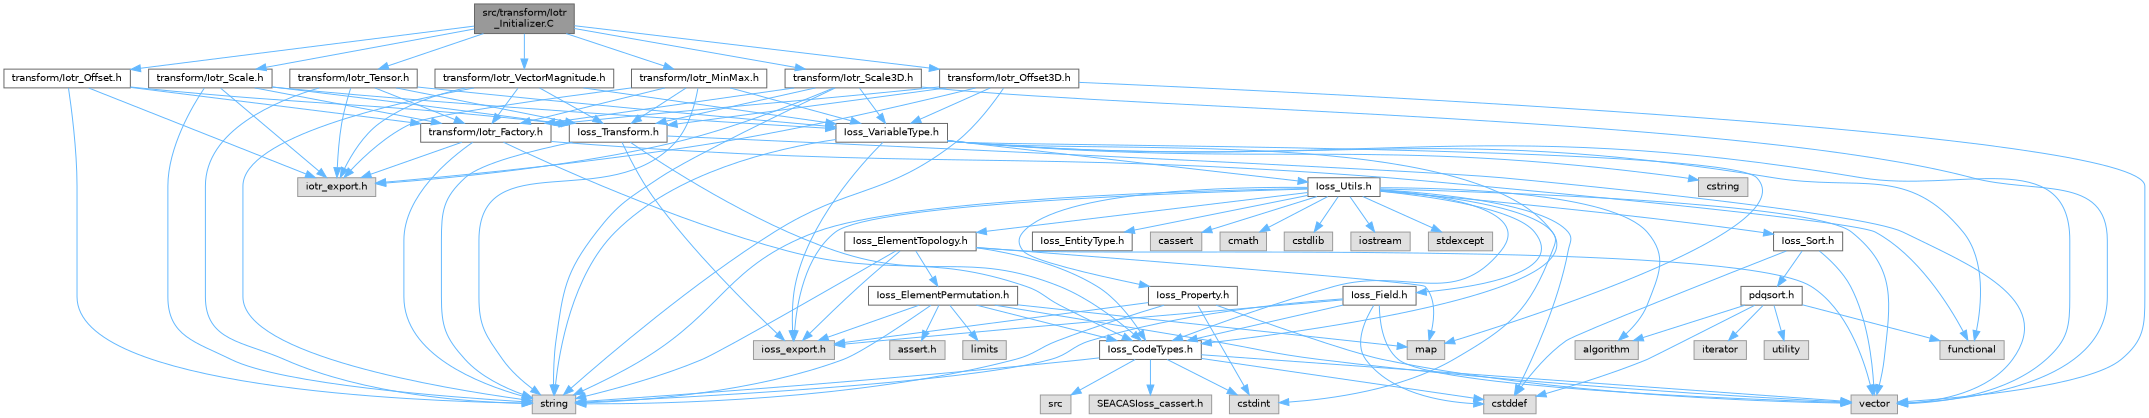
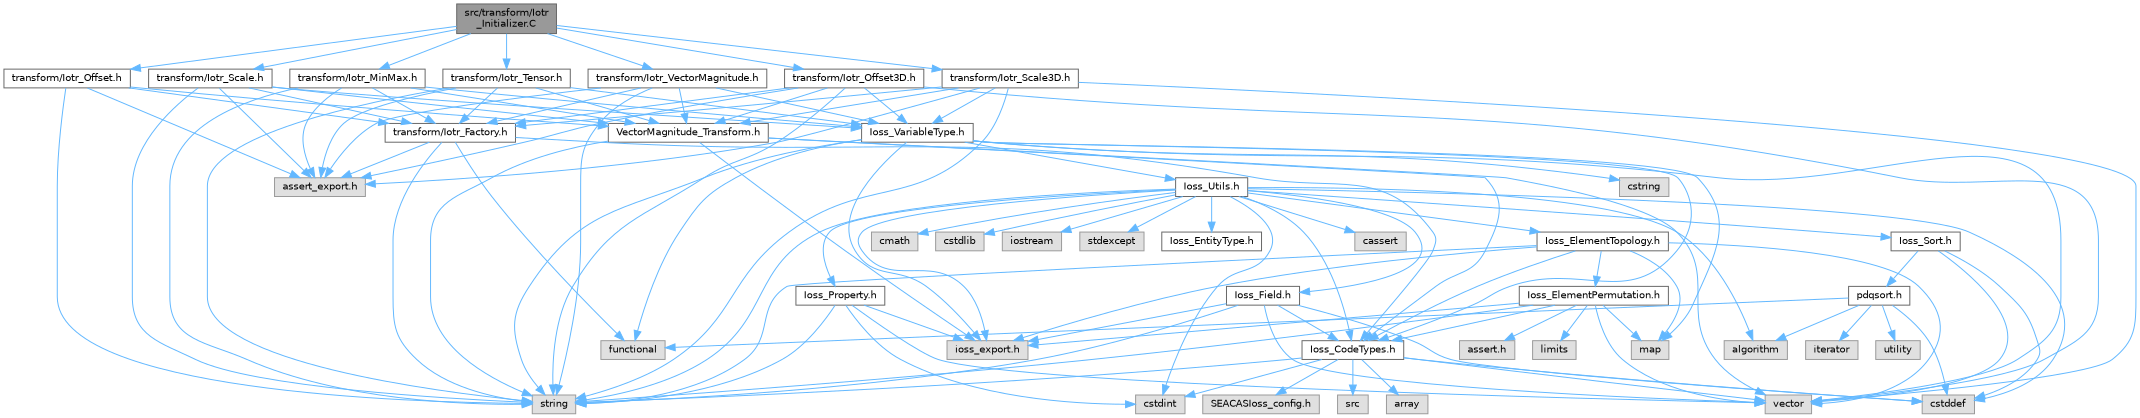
  digraph {
    node [color=grey60 fillcolor="#E0E0E0" fontname=Helvetica fontsize=10 shape=box style=filled]
    edge [color=steelblue1 fontname=Helvetica fontsize=10 labelfontname=Helvetica labelfontsize=10 style=solid]
    n1 [color=gray40 fillcolor=grey60 fontcolor=black height=0.2 label="src/transform/Iotr\l_Initializer.C" width=0.4]
    n2 [color=grey40 fillcolor=white height=0.2 label="transform/Iotr_MinMax.h" width=0.4]
    n3 [color=grey40 fillcolor=white height=0.2 label="transform/Iotr_Offset.h" width=0.4]
    n4 [color=grey40 fillcolor=white height=0.2 label="transform/Iotr_Offset3D.h" width=0.4]
    n5 [color=grey40 fillcolor=white height=0.2 label="transform/Iotr_Scale.h" width=0.4]
    n6 [color=grey40 fillcolor=white height=0.2 label="transform/Iotr_Scale3D.h" width=0.4]
    n7 [color=grey40 fillcolor=white height=0.2 label="transform/Iotr_Tensor.h" width=0.4]
    n8 [color=grey40 fillcolor=white height=0.2 label="transform/Iotr_VectorMagnitude.h" width=0.4]
-   n9 [height=0.2 label="iotr_export.h" width=0.4]
-   n10 [color=grey40 fillcolor=white height=0.2 label="Ioss_Transform.h" width=0.4]
+   n9 [height=0.2 label="assert_export.h" width=0.4]
+   n10 [color=grey40 fillcolor=white height=0.2 label="VectorMagnitude_Transform.h" width=0.4]
    n11 [height=0.2 label=string width=0.4]
    n12 [color=grey40 fillcolor=white height=0.2 label="Ioss_VariableType.h" width=0.4]
    n13 [color=grey40 fillcolor=white height=0.2 label="transform/Iotr_Factory.h" width=0.4]
    n14 [height=0.2 label=vector width=0.4]
    n15 [height=0.2 label="ioss_export.h" width=0.4]
    n16 [color=grey40 fillcolor=white height=0.2 label="Ioss_CodeTypes.h" width=0.4]
    n17 [color=grey40 fillcolor=white height=0.2 label="Ioss_Utils.h" width=0.4]
    n18 [height=0.2 label=map width=0.4]
    n19 [height=0.2 label=functional width=0.4]
    n20 [height=0.2 label=cstring width=0.4]
+   n21 [height=0.2 label=array width=0.4]
    n22 [height=0.2 label=cstddef width=0.4]
    n23 [height=0.2 label=cstdint width=0.4]
-   n24 [height=0.2 label="SEACASIoss_cassert.h" width=0.4]
+   n24 [height=0.2 label="SEACASIoss_config.h" width=0.4]
    n25 [height=0.2 label=src width=0.4]
    n26 [color=grey40 fillcolor=white height=0.2 label="Ioss_ElementTopology.h" width=0.4]
    n27 [color=grey40 fillcolor=white height=0.2 label="Ioss_EntityType.h" width=0.4]
    n28 [color=grey40 fillcolor=white height=0.2 label="Ioss_Field.h" width=0.4]
    n29 [color=grey40 fillcolor=white height=0.2 label="Ioss_Property.h" width=0.4]
    n30 [color=grey40 fillcolor=white height=0.2 label="Ioss_Sort.h" width=0.4]
    n31 [height=0.2 label=algorithm width=0.4]
    n32 [height=0.2 label=cassert width=0.4]
    n33 [height=0.2 label=cmath width=0.4]
    n34 [height=0.2 label=cstdlib width=0.4]
    n35 [height=0.2 label=iostream width=0.4]
    n36 [height=0.2 label=stdexcept width=0.4]
    n37 [color=grey40 fillcolor=white height=0.2 label="Ioss_ElementPermutation.h" width=0.4]
    n38 [color=grey40 fillcolor=white height=0.2 label="pdqsort.h" width=0.4]
    n39 [height=0.2 label="assert.h" width=0.4]
    n40 [height=0.2 label=limits width=0.4]
    n41 [height=0.2 label=iterator width=0.4]
    n42 [height=0.2 label=utility width=0.4]
    n1 -> n2
    n1 -> n3
    n1 -> n4
    n1 -> n5
    n1 -> n6
    n1 -> n7
    n1 -> n8
    n2 -> n9
    n2 -> n10
    n2 -> n11
    n2 -> n12
    n2 -> n13
    n3 -> n9
    n3 -> n10
    n3 -> n11
    n3 -> n13
    n4 -> n9
    n4 -> n10
    n4 -> n11
    n4 -> n12
    n4 -> n13
    n4 -> n14
    n5 -> n9
    n5 -> n10
    n5 -> n11
    n5 -> n12
    n5 -> n13
    n6 -> n9
    n6 -> n10
    n6 -> n11
    n6 -> n12
    n6 -> n13
    n6 -> n14
    n7 -> n9
    n7 -> n10
    n7 -> n11
    n7 -> n12
    n7 -> n13
    n8 -> n9
    n8 -> n10
    n8 -> n11
    n8 -> n12
    n8 -> n13
    n10 -> n11
    n10 -> n14
    n10 -> n15
    n10 -> n16
    n12 -> n11
    n12 -> n14
    n12 -> n15
    n12 -> n16
    n12 -> n17
    n12 -> n18
    n12 -> n19
    n12 -> n20
    n13 -> n9
    n13 -> n11
    n13 -> n16
    n13 -> n19
    n16 -> n11
    n16 -> n14
+   n16 -> n21
    n16 -> n22
    n16 -> n23
    n16 -> n24
    n16 -> n25
    n17 -> n11
-   n17 -> n14
    n17 -> n15
    n17 -> n16
    n17 -> n22
    n17 -> n23
    n17 -> n26
    n17 -> n27
    n17 -> n28
    n17 -> n29
    n17 -> n30
    n17 -> n31
    n17 -> n32
    n17 -> n33
    n17 -> n34
    n17 -> n35
    n17 -> n36
    n26 -> n11
    n26 -> n14
    n26 -> n15
    n26 -> n16
    n26 -> n18
    n26 -> n37
    n28 -> n11
    n28 -> n14
    n28 -> n15
    n28 -> n16
    n28 -> n22
    n29 -> n11
    n29 -> n14
    n29 -> n15
    n29 -> n23
    n30 -> n14
    n30 -> n22
    n30 -> n38
    n37 -> n11
    n37 -> n14
    n37 -> n15
    n37 -> n16
    n37 -> n18
    n37 -> n39
    n37 -> n40
    n38 -> n19
    n38 -> n22
    n38 -> n31
    n38 -> n41
    n38 -> n42
  }
